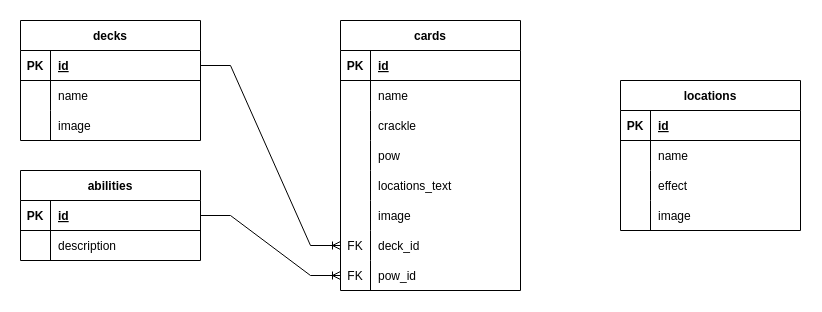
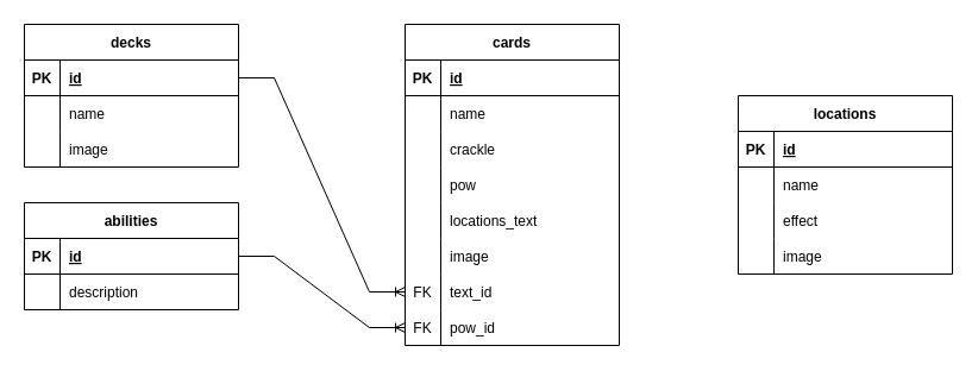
  <mxCell id="0" />
  <mxCell id="1" parent="0" />
  <mxCell id="2" value="decks" style="shape=table;startSize=30;container=1;collapsible=1;childLayout=tableLayout;fixedRows=1;rowLines=0;fontStyle=1;align=center;resizeLast=1;" parent="1" vertex="1"><mxGeometry x="20" y="20" width="180" height="120" as="geometry" /></mxCell>
  <mxCell id="3" value="" style="shape=tableRow;horizontal=0;startSize=0;swimlaneHead=0;swimlaneBody=0;fillColor=none;collapsible=0;dropTarget=0;points=[[0,0.5],[1,0.5]];portConstraint=eastwest;top=0;left=0;right=0;bottom=1;" parent="2" vertex="1"><mxGeometry y="30" width="180" height="30" as="geometry" /></mxCell>
  <mxCell id="4" value="PK" style="shape=partialRectangle;connectable=0;fillColor=none;top=0;left=0;bottom=0;right=0;fontStyle=1;overflow=hidden;" parent="3" vertex="1"><mxGeometry width="30" height="30" as="geometry"><mxRectangle width="30" height="30" as="alternateBounds" /></mxGeometry></mxCell>
  <mxCell id="5" value="id" style="shape=partialRectangle;connectable=0;fillColor=none;top=0;left=0;bottom=0;right=0;align=left;spacingLeft=6;fontStyle=5;overflow=hidden;" parent="3" vertex="1"><mxGeometry x="30" width="150" height="30" as="geometry"><mxRectangle width="150" height="30" as="alternateBounds" /></mxGeometry></mxCell>
  <mxCell id="6" value="" style="shape=tableRow;horizontal=0;startSize=0;swimlaneHead=0;swimlaneBody=0;fillColor=none;collapsible=0;dropTarget=0;points=[[0,0.5],[1,0.5]];portConstraint=eastwest;top=0;left=0;right=0;bottom=0;" parent="2" vertex="1"><mxGeometry y="60" width="180" height="30" as="geometry" /></mxCell>
  <mxCell id="7" value="" style="shape=partialRectangle;connectable=0;fillColor=none;top=0;left=0;bottom=0;right=0;editable=1;overflow=hidden;" parent="6" vertex="1"><mxGeometry width="30" height="30" as="geometry"><mxRectangle width="30" height="30" as="alternateBounds" /></mxGeometry></mxCell>
  <mxCell id="8" value="name" style="shape=partialRectangle;connectable=0;fillColor=none;top=0;left=0;bottom=0;right=0;align=left;spacingLeft=6;overflow=hidden;" parent="6" vertex="1"><mxGeometry x="30" width="150" height="30" as="geometry"><mxRectangle width="150" height="30" as="alternateBounds" /></mxGeometry></mxCell>
  <mxCell id="9" style="shape=tableRow;horizontal=0;startSize=0;swimlaneHead=0;swimlaneBody=0;fillColor=none;collapsible=0;dropTarget=0;points=[[0,0.5],[1,0.5]];portConstraint=eastwest;top=0;left=0;right=0;bottom=0;" vertex="1" parent="2"><mxGeometry y="90" width="180" height="30" as="geometry" /></mxCell>
  <mxCell id="10" style="shape=partialRectangle;connectable=0;fillColor=none;top=0;left=0;bottom=0;right=0;editable=1;overflow=hidden;" vertex="1" parent="9"><mxGeometry width="30" height="30" as="geometry"><mxRectangle width="30" height="30" as="alternateBounds" /></mxGeometry></mxCell>
  <mxCell id="11" value="image" style="shape=partialRectangle;connectable=0;fillColor=none;top=0;left=0;bottom=0;right=0;align=left;spacingLeft=6;overflow=hidden;" vertex="1" parent="9"><mxGeometry x="30" width="150" height="30" as="geometry"><mxRectangle width="150" height="30" as="alternateBounds" /></mxGeometry></mxCell>
  <mxCell id="12" value="cards" style="shape=table;startSize=30;container=1;collapsible=1;childLayout=tableLayout;fixedRows=1;rowLines=0;fontStyle=1;align=center;resizeLast=1;" parent="1" vertex="1"><mxGeometry x="340" y="20" width="180" height="270" as="geometry" /></mxCell>
  <mxCell id="13" value="" style="shape=tableRow;horizontal=0;startSize=0;swimlaneHead=0;swimlaneBody=0;fillColor=none;collapsible=0;dropTarget=0;points=[[0,0.5],[1,0.5]];portConstraint=eastwest;top=0;left=0;right=0;bottom=1;" parent="12" vertex="1"><mxGeometry y="30" width="180" height="30" as="geometry" /></mxCell>
  <mxCell id="14" value="PK" style="shape=partialRectangle;connectable=0;fillColor=none;top=0;left=0;bottom=0;right=0;fontStyle=1;overflow=hidden;" parent="13" vertex="1"><mxGeometry width="30" height="30" as="geometry"><mxRectangle width="30" height="30" as="alternateBounds" /></mxGeometry></mxCell>
  <mxCell id="15" value="id" style="shape=partialRectangle;connectable=0;fillColor=none;top=0;left=0;bottom=0;right=0;align=left;spacingLeft=6;fontStyle=5;overflow=hidden;" parent="13" vertex="1"><mxGeometry x="30" width="150" height="30" as="geometry"><mxRectangle width="150" height="30" as="alternateBounds" /></mxGeometry></mxCell>
  <mxCell id="16" value="" style="shape=tableRow;horizontal=0;startSize=0;swimlaneHead=0;swimlaneBody=0;fillColor=none;collapsible=0;dropTarget=0;points=[[0,0.5],[1,0.5]];portConstraint=eastwest;top=0;left=0;right=0;bottom=0;" parent="12" vertex="1"><mxGeometry y="60" width="180" height="30" as="geometry" /></mxCell>
  <mxCell id="17" value="" style="shape=partialRectangle;connectable=0;fillColor=none;top=0;left=0;bottom=0;right=0;editable=1;overflow=hidden;" parent="16" vertex="1"><mxGeometry width="30" height="30" as="geometry"><mxRectangle width="30" height="30" as="alternateBounds" /></mxGeometry></mxCell>
  <mxCell id="18" value="name" style="shape=partialRectangle;connectable=0;fillColor=none;top=0;left=0;bottom=0;right=0;align=left;spacingLeft=6;overflow=hidden;" parent="16" vertex="1"><mxGeometry x="30" width="150" height="30" as="geometry"><mxRectangle width="150" height="30" as="alternateBounds" /></mxGeometry></mxCell>
  <mxCell id="19" style="shape=tableRow;horizontal=0;startSize=0;swimlaneHead=0;swimlaneBody=0;fillColor=none;collapsible=0;dropTarget=0;points=[[0,0.5],[1,0.5]];portConstraint=eastwest;top=0;left=0;right=0;bottom=0;" parent="12" vertex="1"><mxGeometry y="90" width="180" height="30" as="geometry" /></mxCell>
  <mxCell id="20" style="shape=partialRectangle;connectable=0;fillColor=none;top=0;left=0;bottom=0;right=0;editable=1;overflow=hidden;" parent="19" vertex="1"><mxGeometry width="30" height="30" as="geometry"><mxRectangle width="30" height="30" as="alternateBounds" /></mxGeometry></mxCell>
  <mxCell id="21" value="crackle" style="shape=partialRectangle;connectable=0;fillColor=none;top=0;left=0;bottom=0;right=0;align=left;spacingLeft=6;overflow=hidden;" parent="19" vertex="1"><mxGeometry x="30" width="150" height="30" as="geometry"><mxRectangle width="150" height="30" as="alternateBounds" /></mxGeometry></mxCell>
  <mxCell id="22" style="shape=tableRow;horizontal=0;startSize=0;swimlaneHead=0;swimlaneBody=0;fillColor=none;collapsible=0;dropTarget=0;points=[[0,0.5],[1,0.5]];portConstraint=eastwest;top=0;left=0;right=0;bottom=0;" parent="12" vertex="1"><mxGeometry y="120" width="180" height="30" as="geometry" /></mxCell>
  <mxCell id="23" style="shape=partialRectangle;connectable=0;fillColor=none;top=0;left=0;bottom=0;right=0;editable=1;overflow=hidden;" parent="22" vertex="1"><mxGeometry width="30" height="30" as="geometry"><mxRectangle width="30" height="30" as="alternateBounds" /></mxGeometry></mxCell>
  <mxCell id="24" value="pow" style="shape=partialRectangle;connectable=0;fillColor=none;top=0;left=0;bottom=0;right=0;align=left;spacingLeft=6;overflow=hidden;" parent="22" vertex="1"><mxGeometry x="30" width="150" height="30" as="geometry"><mxRectangle width="150" height="30" as="alternateBounds" /></mxGeometry></mxCell>
  <mxCell id="25" style="shape=tableRow;horizontal=0;startSize=0;swimlaneHead=0;swimlaneBody=0;fillColor=none;collapsible=0;dropTarget=0;points=[[0,0.5],[1,0.5]];portConstraint=eastwest;top=0;left=0;right=0;bottom=0;" vertex="1" parent="12"><mxGeometry y="150" width="180" height="30" as="geometry" /></mxCell>
  <mxCell id="26" style="shape=partialRectangle;connectable=0;fillColor=none;top=0;left=0;bottom=0;right=0;editable=1;overflow=hidden;" vertex="1" parent="25"><mxGeometry width="30" height="30" as="geometry"><mxRectangle width="30" height="30" as="alternateBounds" /></mxGeometry></mxCell>
  <mxCell id="27" value="locations_text" style="shape=partialRectangle;connectable=0;fillColor=none;top=0;left=0;bottom=0;right=0;align=left;spacingLeft=6;overflow=hidden;" vertex="1" parent="25"><mxGeometry x="30" width="150" height="30" as="geometry"><mxRectangle width="150" height="30" as="alternateBounds" /></mxGeometry></mxCell>
  <mxCell id="28" style="shape=tableRow;horizontal=0;startSize=0;swimlaneHead=0;swimlaneBody=0;fillColor=none;collapsible=0;dropTarget=0;points=[[0,0.5],[1,0.5]];portConstraint=eastwest;top=0;left=0;right=0;bottom=0;" vertex="1" parent="12"><mxGeometry y="180" width="180" height="30" as="geometry" /></mxCell>
  <mxCell id="29" style="shape=partialRectangle;connectable=0;fillColor=none;top=0;left=0;bottom=0;right=0;editable=1;overflow=hidden;" vertex="1" parent="28"><mxGeometry width="30" height="30" as="geometry"><mxRectangle width="30" height="30" as="alternateBounds" /></mxGeometry></mxCell>
  <mxCell id="30" value="image" style="shape=partialRectangle;connectable=0;fillColor=none;top=0;left=0;bottom=0;right=0;align=left;spacingLeft=6;overflow=hidden;" vertex="1" parent="28"><mxGeometry x="30" width="150" height="30" as="geometry"><mxRectangle width="150" height="30" as="alternateBounds" /></mxGeometry></mxCell>
  <mxCell id="31" style="shape=tableRow;horizontal=0;startSize=0;swimlaneHead=0;swimlaneBody=0;fillColor=none;collapsible=0;dropTarget=0;points=[[0,0.5],[1,0.5]];portConstraint=eastwest;top=0;left=0;right=0;bottom=0;" parent="12" vertex="1"><mxGeometry y="210" width="180" height="30" as="geometry" /></mxCell>
  <mxCell id="32" value="FK" style="shape=partialRectangle;connectable=0;fillColor=none;top=0;left=0;bottom=0;right=0;editable=1;overflow=hidden;" parent="31" vertex="1"><mxGeometry width="30" height="30" as="geometry"><mxRectangle width="30" height="30" as="alternateBounds" /></mxGeometry></mxCell>
- <mxCell id="33" value="deck_id" style="shape=partialRectangle;connectable=0;fillColor=none;top=0;left=0;bottom=0;right=0;align=left;spacingLeft=6;overflow=hidden;" parent="31" vertex="1"><mxGeometry x="30" width="150" height="30" as="geometry"><mxRectangle width="150" height="30" as="alternateBounds" /></mxGeometry></mxCell>
+ <mxCell id="33" value="text_id" style="shape=partialRectangle;connectable=0;fillColor=none;top=0;left=0;bottom=0;right=0;align=left;spacingLeft=6;overflow=hidden;" parent="31" vertex="1"><mxGeometry x="30" width="150" height="30" as="geometry"><mxRectangle width="150" height="30" as="alternateBounds" /></mxGeometry></mxCell>
  <mxCell id="34" style="shape=tableRow;horizontal=0;startSize=0;swimlaneHead=0;swimlaneBody=0;fillColor=none;collapsible=0;dropTarget=0;points=[[0,0.5],[1,0.5]];portConstraint=eastwest;top=0;left=0;right=0;bottom=0;" parent="12" vertex="1"><mxGeometry y="240" width="180" height="30" as="geometry" /></mxCell>
  <mxCell id="35" value="FK" style="shape=partialRectangle;connectable=0;fillColor=none;top=0;left=0;bottom=0;right=0;editable=1;overflow=hidden;" parent="34" vertex="1"><mxGeometry width="30" height="30" as="geometry"><mxRectangle width="30" height="30" as="alternateBounds" /></mxGeometry></mxCell>
  <mxCell id="36" value="pow_id" style="shape=partialRectangle;connectable=0;fillColor=none;top=0;left=0;bottom=0;right=0;align=left;spacingLeft=6;overflow=hidden;" parent="34" vertex="1"><mxGeometry x="30" width="150" height="30" as="geometry"><mxRectangle width="150" height="30" as="alternateBounds" /></mxGeometry></mxCell>
  <mxCell id="37" value="locations" style="shape=table;startSize=30;container=1;collapsible=1;childLayout=tableLayout;fixedRows=1;rowLines=0;fontStyle=1;align=center;resizeLast=1;" parent="1" vertex="1"><mxGeometry x="620" y="80" width="180" height="150" as="geometry" /></mxCell>
  <mxCell id="38" value="" style="shape=tableRow;horizontal=0;startSize=0;swimlaneHead=0;swimlaneBody=0;fillColor=none;collapsible=0;dropTarget=0;points=[[0,0.5],[1,0.5]];portConstraint=eastwest;top=0;left=0;right=0;bottom=1;" parent="37" vertex="1"><mxGeometry y="30" width="180" height="30" as="geometry" /></mxCell>
  <mxCell id="39" value="PK" style="shape=partialRectangle;connectable=0;fillColor=none;top=0;left=0;bottom=0;right=0;fontStyle=1;overflow=hidden;" parent="38" vertex="1"><mxGeometry width="30" height="30" as="geometry"><mxRectangle width="30" height="30" as="alternateBounds" /></mxGeometry></mxCell>
  <mxCell id="40" value="id" style="shape=partialRectangle;connectable=0;fillColor=none;top=0;left=0;bottom=0;right=0;align=left;spacingLeft=6;fontStyle=5;overflow=hidden;" parent="38" vertex="1"><mxGeometry x="30" width="150" height="30" as="geometry"><mxRectangle width="150" height="30" as="alternateBounds" /></mxGeometry></mxCell>
  <mxCell id="41" value="" style="shape=tableRow;horizontal=0;startSize=0;swimlaneHead=0;swimlaneBody=0;fillColor=none;collapsible=0;dropTarget=0;points=[[0,0.5],[1,0.5]];portConstraint=eastwest;top=0;left=0;right=0;bottom=0;" parent="37" vertex="1"><mxGeometry y="60" width="180" height="30" as="geometry" /></mxCell>
  <mxCell id="42" value="" style="shape=partialRectangle;connectable=0;fillColor=none;top=0;left=0;bottom=0;right=0;editable=1;overflow=hidden;" parent="41" vertex="1"><mxGeometry width="30" height="30" as="geometry"><mxRectangle width="30" height="30" as="alternateBounds" /></mxGeometry></mxCell>
  <mxCell id="43" value="name" style="shape=partialRectangle;connectable=0;fillColor=none;top=0;left=0;bottom=0;right=0;align=left;spacingLeft=6;overflow=hidden;" parent="41" vertex="1"><mxGeometry x="30" width="150" height="30" as="geometry"><mxRectangle width="150" height="30" as="alternateBounds" /></mxGeometry></mxCell>
  <mxCell id="44" value="" style="shape=tableRow;horizontal=0;startSize=0;swimlaneHead=0;swimlaneBody=0;fillColor=none;collapsible=0;dropTarget=0;points=[[0,0.5],[1,0.5]];portConstraint=eastwest;top=0;left=0;right=0;bottom=0;" parent="37" vertex="1"><mxGeometry y="90" width="180" height="30" as="geometry" /></mxCell>
  <mxCell id="45" value="" style="shape=partialRectangle;connectable=0;fillColor=none;top=0;left=0;bottom=0;right=0;editable=1;overflow=hidden;" parent="44" vertex="1"><mxGeometry width="30" height="30" as="geometry"><mxRectangle width="30" height="30" as="alternateBounds" /></mxGeometry></mxCell>
  <mxCell id="46" value="effect" style="shape=partialRectangle;connectable=0;fillColor=none;top=0;left=0;bottom=0;right=0;align=left;spacingLeft=6;overflow=hidden;" parent="44" vertex="1"><mxGeometry x="30" width="150" height="30" as="geometry"><mxRectangle width="150" height="30" as="alternateBounds" /></mxGeometry></mxCell>
  <mxCell id="47" style="shape=tableRow;horizontal=0;startSize=0;swimlaneHead=0;swimlaneBody=0;fillColor=none;collapsible=0;dropTarget=0;points=[[0,0.5],[1,0.5]];portConstraint=eastwest;top=0;left=0;right=0;bottom=0;" vertex="1" parent="37"><mxGeometry y="120" width="180" height="30" as="geometry" /></mxCell>
  <mxCell id="48" style="shape=partialRectangle;connectable=0;fillColor=none;top=0;left=0;bottom=0;right=0;editable=1;overflow=hidden;" vertex="1" parent="47"><mxGeometry width="30" height="30" as="geometry"><mxRectangle width="30" height="30" as="alternateBounds" /></mxGeometry></mxCell>
  <mxCell id="49" value="image" style="shape=partialRectangle;connectable=0;fillColor=none;top=0;left=0;bottom=0;right=0;align=left;spacingLeft=6;overflow=hidden;" vertex="1" parent="47"><mxGeometry x="30" width="150" height="30" as="geometry"><mxRectangle width="150" height="30" as="alternateBounds" /></mxGeometry></mxCell>
  <mxCell id="50" value="abilities" style="shape=table;startSize=30;container=1;collapsible=1;childLayout=tableLayout;fixedRows=1;rowLines=0;fontStyle=1;align=center;resizeLast=1;" parent="1" vertex="1"><mxGeometry x="20" y="170" width="180" height="90" as="geometry" /></mxCell>
  <mxCell id="51" value="" style="shape=tableRow;horizontal=0;startSize=0;swimlaneHead=0;swimlaneBody=0;fillColor=none;collapsible=0;dropTarget=0;points=[[0,0.5],[1,0.5]];portConstraint=eastwest;top=0;left=0;right=0;bottom=1;" parent="50" vertex="1"><mxGeometry y="30" width="180" height="30" as="geometry" /></mxCell>
  <mxCell id="52" value="PK" style="shape=partialRectangle;connectable=0;fillColor=none;top=0;left=0;bottom=0;right=0;fontStyle=1;overflow=hidden;" parent="51" vertex="1"><mxGeometry width="30" height="30" as="geometry"><mxRectangle width="30" height="30" as="alternateBounds" /></mxGeometry></mxCell>
  <mxCell id="53" value="id" style="shape=partialRectangle;connectable=0;fillColor=none;top=0;left=0;bottom=0;right=0;align=left;spacingLeft=6;fontStyle=5;overflow=hidden;" parent="51" vertex="1"><mxGeometry x="30" width="150" height="30" as="geometry"><mxRectangle width="150" height="30" as="alternateBounds" /></mxGeometry></mxCell>
  <mxCell id="54" value="" style="shape=tableRow;horizontal=0;startSize=0;swimlaneHead=0;swimlaneBody=0;fillColor=none;collapsible=0;dropTarget=0;points=[[0,0.5],[1,0.5]];portConstraint=eastwest;top=0;left=0;right=0;bottom=0;" parent="50" vertex="1"><mxGeometry y="60" width="180" height="30" as="geometry" /></mxCell>
  <mxCell id="55" value="" style="shape=partialRectangle;connectable=0;fillColor=none;top=0;left=0;bottom=0;right=0;editable=1;overflow=hidden;" parent="54" vertex="1"><mxGeometry width="30" height="30" as="geometry"><mxRectangle width="30" height="30" as="alternateBounds" /></mxGeometry></mxCell>
  <mxCell id="56" value="description" style="shape=partialRectangle;connectable=0;fillColor=none;top=0;left=0;bottom=0;right=0;align=left;spacingLeft=6;overflow=hidden;" parent="54" vertex="1"><mxGeometry x="30" width="150" height="30" as="geometry"><mxRectangle width="150" height="30" as="alternateBounds" /></mxGeometry></mxCell>
  <mxCell id="57" value="" style="edgeStyle=entityRelationEdgeStyle;fontSize=12;html=1;endArrow=ERoneToMany;rounded=0;exitX=1;exitY=0.5;exitDx=0;exitDy=0;" parent="1" source="3" target="31" edge="1"><mxGeometry width="100" height="100" relative="1" as="geometry"><mxPoint x="630" y="450" as="sourcePoint" /><mxPoint x="730" y="350" as="targetPoint" /></mxGeometry></mxCell>
  <mxCell id="58" value="" style="edgeStyle=entityRelationEdgeStyle;fontSize=12;html=1;endArrow=ERoneToMany;rounded=0;" parent="1" source="51" target="34" edge="1"><mxGeometry width="100" height="100" relative="1" as="geometry"><mxPoint x="515" y="95" as="sourcePoint" /><mxPoint x="660" y="275" as="targetPoint" /></mxGeometry></mxCell>
